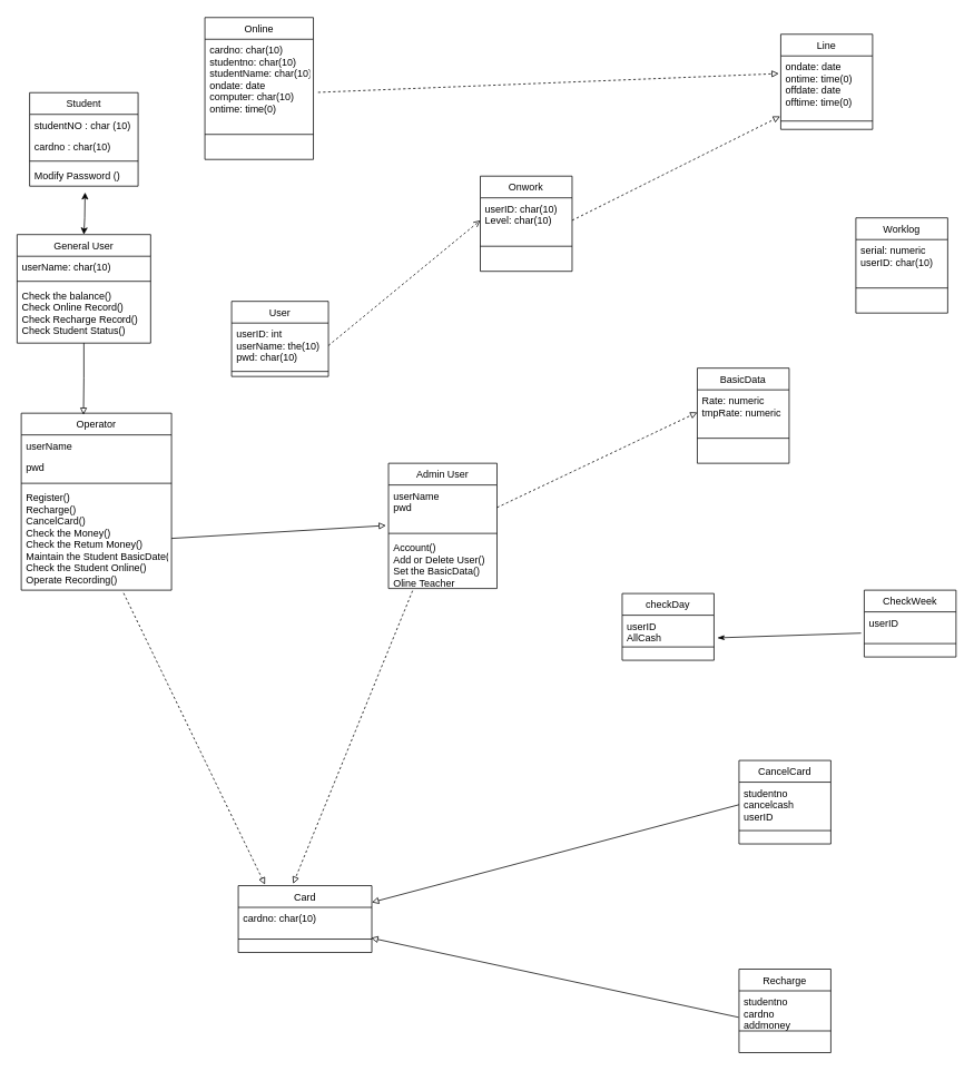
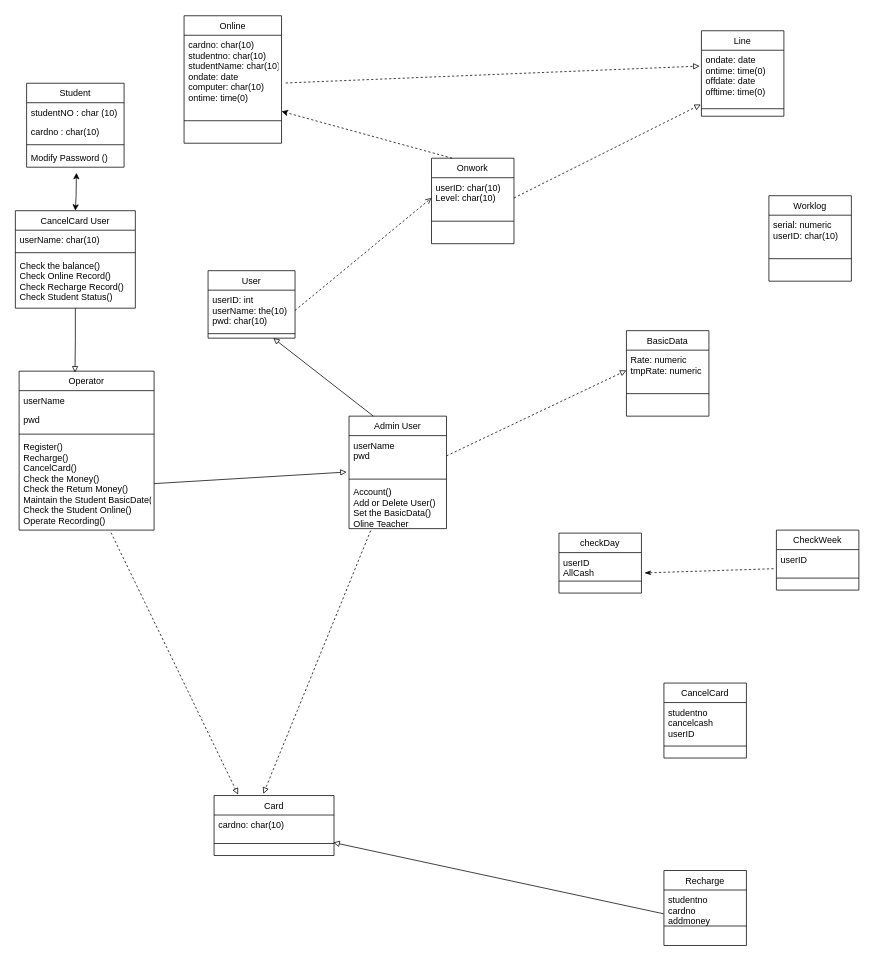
  <mxCell id="0" />
  <mxCell id="1" parent="0" />
  <mxCell id="2" value="Student" style="swimlane;fontStyle=0;align=center;verticalAlign=top;childLayout=stackLayout;horizontal=1;startSize=26;horizontalStack=0;resizeParent=1;resizeLast=0;collapsible=1;marginBottom=0;rounded=0;shadow=0;strokeWidth=1;" parent="1" vertex="1"><mxGeometry x="35" y="110" width="130" height="112" as="geometry"><mxRectangle x="130" y="380" width="160" height="26" as="alternateBounds" /></mxGeometry></mxCell>
  <mxCell id="3" value="studentNO : char (10)" style="text;align=left;verticalAlign=top;spacingLeft=4;spacingRight=4;overflow=hidden;rotatable=0;points=[[0,0.5],[1,0.5]];portConstraint=eastwest;" parent="2" vertex="1"><mxGeometry y="26" width="130" height="26" as="geometry" /></mxCell>
  <mxCell id="4" value="cardno : char(10)" style="text;align=left;verticalAlign=top;spacingLeft=4;spacingRight=4;overflow=hidden;rotatable=0;points=[[0,0.5],[1,0.5]];portConstraint=eastwest;rounded=0;shadow=0;html=0;" parent="2" vertex="1"><mxGeometry y="52" width="130" height="26" as="geometry" /></mxCell>
  <mxCell id="5" value="" style="line;html=1;strokeWidth=1;align=left;verticalAlign=middle;spacingTop=-1;spacingLeft=3;spacingRight=3;rotatable=0;labelPosition=right;points=[];portConstraint=eastwest;" parent="2" vertex="1"><mxGeometry y="78" width="130" height="8" as="geometry" /></mxCell>
  <mxCell id="6" value="Modify Password ()" style="text;align=left;verticalAlign=top;spacingLeft=4;spacingRight=4;overflow=hidden;rotatable=0;points=[[0,0.5],[1,0.5]];portConstraint=eastwest;" parent="2" vertex="1"><mxGeometry y="86" width="130" height="26" as="geometry" /></mxCell>
- <mxCell id="7" value="General User" style="swimlane;fontStyle=0;align=center;verticalAlign=top;childLayout=stackLayout;horizontal=1;startSize=26;horizontalStack=0;resizeParent=1;resizeLast=0;collapsible=1;marginBottom=0;rounded=0;shadow=0;strokeWidth=1;" parent="1" vertex="1"><mxGeometry x="20" y="280" width="160" height="130" as="geometry"><mxRectangle x="130" y="380" width="160" height="26" as="alternateBounds" /></mxGeometry></mxCell>
+ <mxCell id="7" value="CancelCard User" style="swimlane;fontStyle=0;align=center;verticalAlign=top;childLayout=stackLayout;horizontal=1;startSize=26;horizontalStack=0;resizeParent=1;resizeLast=0;collapsible=1;marginBottom=0;rounded=0;shadow=0;strokeWidth=1;" parent="1" vertex="1"><mxGeometry x="20" y="280" width="160" height="130" as="geometry"><mxRectangle x="130" y="380" width="160" height="26" as="alternateBounds" /></mxGeometry></mxCell>
  <mxCell id="8" value="userName: char(10)" style="text;align=left;verticalAlign=top;spacingLeft=4;spacingRight=4;overflow=hidden;rotatable=0;points=[[0,0.5],[1,0.5]];portConstraint=eastwest;rounded=0;shadow=0;html=0;" parent="7" vertex="1"><mxGeometry y="26" width="160" height="26" as="geometry" /></mxCell>
  <mxCell id="9" value="" style="line;html=1;strokeWidth=1;align=left;verticalAlign=middle;spacingTop=-1;spacingLeft=3;spacingRight=3;rotatable=0;labelPosition=right;points=[];portConstraint=eastwest;" parent="7" vertex="1"><mxGeometry y="52" width="160" height="8" as="geometry" /></mxCell>
  <mxCell id="10" value="Check the balance()&#10;Check Online Record()&#10;Check Recharge Record()&#10;Check Student Status()&#10;" style="text;align=left;verticalAlign=top;spacingLeft=4;spacingRight=4;overflow=hidden;rotatable=0;points=[[0,0.5],[1,0.5]];portConstraint=eastwest;" parent="7" vertex="1"><mxGeometry y="60" width="160" height="70" as="geometry" /></mxCell>
  <mxCell id="11" value="Operator" style="swimlane;fontStyle=0;align=center;verticalAlign=top;childLayout=stackLayout;horizontal=1;startSize=26;horizontalStack=0;resizeParent=1;resizeLast=0;collapsible=1;marginBottom=0;rounded=0;shadow=0;strokeWidth=1;" vertex="1" parent="1"><mxGeometry x="25" y="494" width="180" height="212" as="geometry"><mxRectangle x="130" y="380" width="160" height="26" as="alternateBounds" /></mxGeometry></mxCell>
  <mxCell id="12" value="userName" style="text;align=left;verticalAlign=top;spacingLeft=4;spacingRight=4;overflow=hidden;rotatable=0;points=[[0,0.5],[1,0.5]];portConstraint=eastwest;" vertex="1" parent="11"><mxGeometry y="26" width="180" height="26" as="geometry" /></mxCell>
  <mxCell id="13" value="pwd" style="text;align=left;verticalAlign=top;spacingLeft=4;spacingRight=4;overflow=hidden;rotatable=0;points=[[0,0.5],[1,0.5]];portConstraint=eastwest;rounded=0;shadow=0;html=0;" vertex="1" parent="11"><mxGeometry y="52" width="180" height="28" as="geometry" /></mxCell>
  <mxCell id="14" value="" style="line;html=1;strokeWidth=1;align=left;verticalAlign=middle;spacingTop=-1;spacingLeft=3;spacingRight=3;rotatable=0;labelPosition=right;points=[];portConstraint=eastwest;" vertex="1" parent="11"><mxGeometry y="80" width="180" height="8" as="geometry" /></mxCell>
  <mxCell id="15" value="Register()&#10;Recharge()&#10;CancelCard()&#10;Check the Money()&#10;Check the Retum Money()&#10;Maintain the Student BasicDate()&#10;Check the Student Online()&#10;Operate Recording()" style="text;align=left;verticalAlign=top;spacingLeft=4;spacingRight=4;overflow=hidden;rotatable=0;points=[[0,0.5],[1,0.5]];portConstraint=eastwest;" vertex="1" parent="11"><mxGeometry y="88" width="180" height="124" as="geometry" /></mxCell>
  <mxCell id="16" value="Online" style="swimlane;fontStyle=0;align=center;verticalAlign=top;childLayout=stackLayout;horizontal=1;startSize=26;horizontalStack=0;resizeParent=1;resizeLast=0;collapsible=1;marginBottom=0;rounded=0;shadow=0;strokeWidth=1;" vertex="1" parent="1"><mxGeometry x="245" y="20" width="130" height="170" as="geometry"><mxRectangle x="130" y="380" width="160" height="26" as="alternateBounds" /></mxGeometry></mxCell>
  <mxCell id="17" value="cardno: char(10)&#10;studentno: char(10)&#10;studentName: char(10)&#10;ondate: date&#10;computer: char(10)&#10;ontime: time(0)&#10;" style="text;align=left;verticalAlign=top;spacingLeft=4;spacingRight=4;overflow=hidden;rotatable=0;points=[[0,0.5],[1,0.5]];portConstraint=eastwest;rounded=0;shadow=0;html=0;" vertex="1" parent="16"><mxGeometry y="26" width="130" height="94" as="geometry" /></mxCell>
  <mxCell id="18" value="" style="line;html=1;strokeWidth=1;align=left;verticalAlign=middle;spacingTop=-1;spacingLeft=3;spacingRight=3;rotatable=0;labelPosition=right;points=[];portConstraint=eastwest;" vertex="1" parent="16"><mxGeometry y="120" width="130" height="40" as="geometry" /></mxCell>
  <mxCell id="19" value="User" style="swimlane;fontStyle=0;align=center;verticalAlign=top;childLayout=stackLayout;horizontal=1;startSize=26;horizontalStack=0;resizeParent=1;resizeLast=0;collapsible=1;marginBottom=0;rounded=0;shadow=0;strokeWidth=1;" vertex="1" parent="1"><mxGeometry x="277" y="360" width="116" height="90" as="geometry"><mxRectangle x="130" y="380" width="160" height="26" as="alternateBounds" /></mxGeometry></mxCell>
  <mxCell id="20" value="userID: int&#10;userName: the(10)&#10;pwd: char(10)&#10;" style="text;align=left;verticalAlign=top;spacingLeft=4;spacingRight=4;overflow=hidden;rotatable=0;points=[[0,0.5],[1,0.5]];portConstraint=eastwest;rounded=0;shadow=0;html=0;" vertex="1" parent="19"><mxGeometry y="26" width="116" height="54" as="geometry" /></mxCell>
  <mxCell id="21" value="" style="line;html=1;strokeWidth=1;align=left;verticalAlign=middle;spacingTop=-1;spacingLeft=3;spacingRight=3;rotatable=0;labelPosition=right;points=[];portConstraint=eastwest;" vertex="1" parent="19"><mxGeometry y="80" width="116" height="8" as="geometry" /></mxCell>
  <mxCell id="22" value="Onwork" style="swimlane;fontStyle=0;align=center;verticalAlign=top;childLayout=stackLayout;horizontal=1;startSize=26;horizontalStack=0;resizeParent=1;resizeLast=0;collapsible=1;marginBottom=0;rounded=0;shadow=0;strokeWidth=1;" vertex="1" parent="1"><mxGeometry x="575" y="210" width="110" height="114" as="geometry"><mxRectangle x="130" y="380" width="160" height="26" as="alternateBounds" /></mxGeometry></mxCell>
  <mxCell id="23" value="userID: char(10)&#10;Level: char(10)&#10;" style="text;align=left;verticalAlign=top;spacingLeft=4;spacingRight=4;overflow=hidden;rotatable=0;points=[[0,0.5],[1,0.5]];portConstraint=eastwest;rounded=0;shadow=0;html=0;" vertex="1" parent="22"><mxGeometry y="26" width="110" height="54" as="geometry" /></mxCell>
  <mxCell id="24" value="" style="line;html=1;strokeWidth=1;align=left;verticalAlign=middle;spacingTop=-1;spacingLeft=3;spacingRight=3;rotatable=0;labelPosition=right;points=[];portConstraint=eastwest;" vertex="1" parent="22"><mxGeometry y="80" width="110" height="8" as="geometry" /></mxCell>
  <mxCell id="25" value="Admin User" style="swimlane;fontStyle=0;align=center;verticalAlign=top;childLayout=stackLayout;horizontal=1;startSize=26;horizontalStack=0;resizeParent=1;resizeLast=0;collapsible=1;marginBottom=0;rounded=0;shadow=0;strokeWidth=1;" vertex="1" parent="1"><mxGeometry x="465" y="554" width="130" height="150" as="geometry"><mxRectangle x="130" y="380" width="160" height="26" as="alternateBounds" /></mxGeometry></mxCell>
  <mxCell id="26" value="userName&#10;pwd&#10;" style="text;align=left;verticalAlign=top;spacingLeft=4;spacingRight=4;overflow=hidden;rotatable=0;points=[[0,0.5],[1,0.5]];portConstraint=eastwest;rounded=0;shadow=0;html=0;" vertex="1" parent="25"><mxGeometry y="26" width="130" height="54" as="geometry" /></mxCell>
  <mxCell id="27" value="" style="line;html=1;strokeWidth=1;align=left;verticalAlign=middle;spacingTop=-1;spacingLeft=3;spacingRight=3;rotatable=0;labelPosition=right;points=[];portConstraint=eastwest;" vertex="1" parent="25"><mxGeometry y="80" width="130" height="8" as="geometry" /></mxCell>
  <mxCell id="28" value="Account()&#10;Add or Delete User()&#10;Set the BasicData()&#10;Oline Teacher&#10;" style="text;align=left;verticalAlign=top;spacingLeft=4;spacingRight=4;overflow=hidden;rotatable=0;points=[[0,0.5],[1,0.5]];portConstraint=eastwest;rounded=0;shadow=0;html=0;" vertex="1" parent="25"><mxGeometry y="88" width="130" height="62" as="geometry" /></mxCell>
  <mxCell id="29" value="Card" style="swimlane;fontStyle=0;align=center;verticalAlign=top;childLayout=stackLayout;horizontal=1;startSize=26;horizontalStack=0;resizeParent=1;resizeLast=0;collapsible=1;marginBottom=0;rounded=0;shadow=0;strokeWidth=1;" vertex="1" parent="1"><mxGeometry x="285" y="1060" width="160" height="80" as="geometry"><mxRectangle x="130" y="380" width="160" height="26" as="alternateBounds" /></mxGeometry></mxCell>
  <mxCell id="30" value="cardno: char(10)" style="text;align=left;verticalAlign=top;spacingLeft=4;spacingRight=4;overflow=hidden;rotatable=0;points=[[0,0.5],[1,0.5]];portConstraint=eastwest;rounded=0;shadow=0;html=0;" vertex="1" parent="29"><mxGeometry y="26" width="160" height="34" as="geometry" /></mxCell>
  <mxCell id="31" value="" style="line;html=1;strokeWidth=1;align=left;verticalAlign=middle;spacingTop=-1;spacingLeft=3;spacingRight=3;rotatable=0;labelPosition=right;points=[];portConstraint=eastwest;" vertex="1" parent="29"><mxGeometry y="60" width="160" height="8" as="geometry" /></mxCell>
  <mxCell id="32" value="Line" style="swimlane;fontStyle=0;align=center;verticalAlign=top;childLayout=stackLayout;horizontal=1;startSize=26;horizontalStack=0;resizeParent=1;resizeLast=0;collapsible=1;marginBottom=0;rounded=0;shadow=0;strokeWidth=1;" vertex="1" parent="1"><mxGeometry x="935" y="40" width="110" height="114" as="geometry"><mxRectangle x="130" y="380" width="160" height="26" as="alternateBounds" /></mxGeometry></mxCell>
  <mxCell id="33" value="ondate: date&#10;ontime: time(0)&#10;offdate: date&#10;offtime: time(0)" style="text;align=left;verticalAlign=top;spacingLeft=4;spacingRight=4;overflow=hidden;rotatable=0;points=[[0,0.5],[1,0.5]];portConstraint=eastwest;rounded=0;shadow=0;html=0;" vertex="1" parent="32"><mxGeometry y="26" width="110" height="74" as="geometry" /></mxCell>
  <mxCell id="34" value="" style="line;html=1;strokeWidth=1;align=left;verticalAlign=middle;spacingTop=-1;spacingLeft=3;spacingRight=3;rotatable=0;labelPosition=right;points=[];portConstraint=eastwest;" vertex="1" parent="32"><mxGeometry y="100" width="110" height="8" as="geometry" /></mxCell>
  <mxCell id="35" value="Worklog" style="swimlane;fontStyle=0;align=center;verticalAlign=top;childLayout=stackLayout;horizontal=1;startSize=26;horizontalStack=0;resizeParent=1;resizeLast=0;collapsible=1;marginBottom=0;rounded=0;shadow=0;strokeWidth=1;" vertex="1" parent="1"><mxGeometry x="1025" y="260" width="110" height="114" as="geometry"><mxRectangle x="130" y="380" width="160" height="26" as="alternateBounds" /></mxGeometry></mxCell>
  <mxCell id="36" value="serial: numeric&#10;userID: char(10)" style="text;align=left;verticalAlign=top;spacingLeft=4;spacingRight=4;overflow=hidden;rotatable=0;points=[[0,0.5],[1,0.5]];portConstraint=eastwest;rounded=0;shadow=0;html=0;" vertex="1" parent="35"><mxGeometry y="26" width="110" height="54" as="geometry" /></mxCell>
  <mxCell id="37" value="" style="line;html=1;strokeWidth=1;align=left;verticalAlign=middle;spacingTop=-1;spacingLeft=3;spacingRight=3;rotatable=0;labelPosition=right;points=[];portConstraint=eastwest;" vertex="1" parent="35"><mxGeometry y="80" width="110" height="8" as="geometry" /></mxCell>
  <mxCell id="38" value="BasicData" style="swimlane;fontStyle=0;align=center;verticalAlign=top;childLayout=stackLayout;horizontal=1;startSize=26;horizontalStack=0;resizeParent=1;resizeLast=0;collapsible=1;marginBottom=0;rounded=0;shadow=0;strokeWidth=1;" vertex="1" parent="1"><mxGeometry x="835" y="440" width="110" height="114" as="geometry"><mxRectangle x="130" y="380" width="160" height="26" as="alternateBounds" /></mxGeometry></mxCell>
  <mxCell id="39" value="Rate: numeric&#10;tmpRate: numeric" style="text;align=left;verticalAlign=top;spacingLeft=4;spacingRight=4;overflow=hidden;rotatable=0;points=[[0,0.5],[1,0.5]];portConstraint=eastwest;rounded=0;shadow=0;html=0;" vertex="1" parent="38"><mxGeometry y="26" width="110" height="54" as="geometry" /></mxCell>
  <mxCell id="40" value="" style="line;html=1;strokeWidth=1;align=left;verticalAlign=middle;spacingTop=-1;spacingLeft=3;spacingRight=3;rotatable=0;labelPosition=right;points=[];portConstraint=eastwest;" vertex="1" parent="38"><mxGeometry y="80" width="110" height="8" as="geometry" /></mxCell>
  <mxCell id="41" value="CheckWeek" style="swimlane;fontStyle=0;align=center;verticalAlign=top;childLayout=stackLayout;horizontal=1;startSize=26;horizontalStack=0;resizeParent=1;resizeLast=0;collapsible=1;marginBottom=0;rounded=0;shadow=0;strokeWidth=1;" vertex="1" parent="1"><mxGeometry x="1035" y="706" width="110" height="80" as="geometry"><mxRectangle x="130" y="380" width="160" height="26" as="alternateBounds" /></mxGeometry></mxCell>
  <mxCell id="42" value="userID" style="text;align=left;verticalAlign=top;spacingLeft=4;spacingRight=4;overflow=hidden;rotatable=0;points=[[0,0.5],[1,0.5]];portConstraint=eastwest;rounded=0;shadow=0;html=0;" vertex="1" parent="41"><mxGeometry y="26" width="110" height="34" as="geometry" /></mxCell>
  <mxCell id="43" value="" style="line;html=1;strokeWidth=1;align=left;verticalAlign=middle;spacingTop=-1;spacingLeft=3;spacingRight=3;rotatable=0;labelPosition=right;points=[];portConstraint=eastwest;" vertex="1" parent="41"><mxGeometry y="60" width="110" height="8" as="geometry" /></mxCell>
  <mxCell id="44" value="checkDay" style="swimlane;fontStyle=0;align=center;verticalAlign=top;childLayout=stackLayout;horizontal=1;startSize=26;horizontalStack=0;resizeParent=1;resizeLast=0;collapsible=1;marginBottom=0;rounded=0;shadow=0;strokeWidth=1;" vertex="1" parent="1"><mxGeometry x="745" y="710" width="110" height="80" as="geometry"><mxRectangle x="130" y="380" width="160" height="26" as="alternateBounds" /></mxGeometry></mxCell>
  <mxCell id="45" value="userID&#10;AllCash" style="text;align=left;verticalAlign=top;spacingLeft=4;spacingRight=4;overflow=hidden;rotatable=0;points=[[0,0.5],[1,0.5]];portConstraint=eastwest;rounded=0;shadow=0;html=0;" vertex="1" parent="44"><mxGeometry y="26" width="110" height="34" as="geometry" /></mxCell>
  <mxCell id="46" value="" style="line;html=1;strokeWidth=1;align=left;verticalAlign=middle;spacingTop=-1;spacingLeft=3;spacingRight=3;rotatable=0;labelPosition=right;points=[];portConstraint=eastwest;" vertex="1" parent="44"><mxGeometry y="60" width="110" height="8" as="geometry" /></mxCell>
  <mxCell id="47" value="CancelCard" style="swimlane;fontStyle=0;align=center;verticalAlign=top;childLayout=stackLayout;horizontal=1;startSize=26;horizontalStack=0;resizeParent=1;resizeLast=0;collapsible=1;marginBottom=0;rounded=0;shadow=0;strokeWidth=1;" vertex="1" parent="1"><mxGeometry x="885" y="910" width="110" height="100" as="geometry"><mxRectangle x="130" y="380" width="160" height="26" as="alternateBounds" /></mxGeometry></mxCell>
  <mxCell id="48" value="studentno&#10;cancelcash&#10;userID" style="text;align=left;verticalAlign=top;spacingLeft=4;spacingRight=4;overflow=hidden;rotatable=0;points=[[0,0.5],[1,0.5]];portConstraint=eastwest;rounded=0;shadow=0;html=0;" vertex="1" parent="47"><mxGeometry y="26" width="110" height="54" as="geometry" /></mxCell>
  <mxCell id="49" value="" style="line;html=1;strokeWidth=1;align=left;verticalAlign=middle;spacingTop=-1;spacingLeft=3;spacingRight=3;rotatable=0;labelPosition=right;points=[];portConstraint=eastwest;" vertex="1" parent="47"><mxGeometry y="80" width="110" height="8" as="geometry" /></mxCell>
  <mxCell id="50" value="Recharge" style="swimlane;fontStyle=0;align=center;verticalAlign=top;childLayout=stackLayout;horizontal=1;startSize=26;horizontalStack=0;resizeParent=1;resizeLast=0;collapsible=1;marginBottom=0;rounded=0;shadow=0;strokeWidth=1;" vertex="1" parent="1"><mxGeometry x="885" y="1160" width="110" height="100" as="geometry"><mxRectangle x="130" y="380" width="160" height="26" as="alternateBounds" /></mxGeometry></mxCell>
  <mxCell id="51" value="studentno&#10;cardno&#10;addmoney" style="text;align=left;verticalAlign=top;spacingLeft=4;spacingRight=4;overflow=hidden;rotatable=0;points=[[0,0.5],[1,0.5]];portConstraint=eastwest;rounded=0;shadow=0;html=0;" vertex="1" parent="50"><mxGeometry y="26" width="110" height="44" as="geometry" /></mxCell>
  <mxCell id="52" value="" style="line;html=1;strokeWidth=1;align=left;verticalAlign=middle;spacingTop=-1;spacingLeft=3;spacingRight=3;rotatable=0;labelPosition=right;points=[];portConstraint=eastwest;" vertex="1" parent="50"><mxGeometry y="70" width="110" height="8" as="geometry" /></mxCell>
  <mxCell id="53" value="" style="endArrow=classic;startArrow=classic;html=1;rounded=0;entryX=0.511;entryY=1.287;entryDx=0;entryDy=0;entryPerimeter=0;exitX=0.5;exitY=0;exitDx=0;exitDy=0;" edge="1" parent="1" source="7" target="6"><mxGeometry width="50" height="50" relative="1" as="geometry"><mxPoint x="285" y="370" as="sourcePoint" /><mxPoint x="335" y="320" as="targetPoint" /><Array as="points"><mxPoint x="101" y="260" /></Array></mxGeometry></mxCell>
  <mxCell id="54" style="edgeStyle=orthogonalEdgeStyle;rounded=0;orthogonalLoop=1;jettySize=auto;html=1;entryX=0.414;entryY=0.009;entryDx=0;entryDy=0;entryPerimeter=0;endArrow=block;endFill=0;" edge="1" parent="1" source="7" target="11"><mxGeometry relative="1" as="geometry" /></mxCell>
  <mxCell id="55" value="" style="endArrow=block;html=1;rounded=0;exitX=1;exitY=0.5;exitDx=0;exitDy=0;entryX=-0.024;entryY=0.899;entryDx=0;entryDy=0;entryPerimeter=0;endFill=0;" edge="1" parent="1" source="15" target="26"><mxGeometry width="50" height="50" relative="1" as="geometry"><mxPoint x="285" y="370" as="sourcePoint" /><mxPoint x="335" y="320" as="targetPoint" /></mxGeometry></mxCell>
- <mxCell id="57" value="" style="endArrow=block;html=1;rounded=0;exitX=0;exitY=0.5;exitDx=0;exitDy=0;entryX=1;entryY=0.25;entryDx=0;entryDy=0;endFill=0;" edge="1" parent="1" source="48" target="29"><mxGeometry width="50" height="50" relative="1" as="geometry"><mxPoint x="645" y="960" as="sourcePoint" /><mxPoint x="695" y="910" as="targetPoint" /></mxGeometry></mxCell>
+ <mxCell id="56" value="" style="endArrow=block;html=1;rounded=0;exitX=0.25;exitY=0;exitDx=0;exitDy=0;entryX=0.75;entryY=1;entryDx=0;entryDy=0;endFill=0;" edge="1" parent="1" source="25" target="19"><mxGeometry width="50" height="50" relative="1" as="geometry"><mxPoint x="285" y="600" as="sourcePoint" /><mxPoint x="335" y="550" as="targetPoint" /></mxGeometry></mxCell>
  <mxCell id="58" value="" style="endArrow=block;html=1;rounded=0;exitX=-0.005;exitY=0.721;exitDx=0;exitDy=0;exitPerimeter=0;entryX=0.994;entryY=1.078;entryDx=0;entryDy=0;entryPerimeter=0;endFill=0;" edge="1" parent="1" source="51" target="30"><mxGeometry width="50" height="50" relative="1" as="geometry"><mxPoint x="645" y="960" as="sourcePoint" /><mxPoint x="695" y="910" as="targetPoint" /></mxGeometry></mxCell>
+ <mxCell id="59" value="" style="endArrow=classic;html=1;rounded=0;exitX=0.25;exitY=0;exitDx=0;exitDy=0;entryX=1;entryY=0.75;entryDx=0;entryDy=0;dashed=1;" edge="1" parent="1" source="22" target="16"><mxGeometry width="50" height="50" relative="1" as="geometry"><mxPoint x="645" y="480" as="sourcePoint" /><mxPoint x="695" y="430" as="targetPoint" /></mxGeometry></mxCell>
  <mxCell id="60" value="" style="endArrow=block;html=1;rounded=0;exitX=0.222;exitY=1.043;exitDx=0;exitDy=0;exitPerimeter=0;entryX=0.411;entryY=-0.029;entryDx=0;entryDy=0;entryPerimeter=0;dashed=1;endFill=0;" edge="1" parent="1" source="28" target="29"><mxGeometry width="50" height="50" relative="1" as="geometry"><mxPoint x="645" y="480" as="sourcePoint" /><mxPoint x="515" y="880" as="targetPoint" /></mxGeometry></mxCell>
  <mxCell id="61" value="" style="endArrow=block;html=1;rounded=0;exitX=0.681;exitY=1.028;exitDx=0;exitDy=0;exitPerimeter=0;entryX=0.2;entryY=-0.017;entryDx=0;entryDy=0;entryPerimeter=0;dashed=1;endFill=0;" edge="1" parent="1" source="15" target="29"><mxGeometry width="50" height="50" relative="1" as="geometry"><mxPoint x="645" y="960" as="sourcePoint" /><mxPoint x="695" y="910" as="targetPoint" /></mxGeometry></mxCell>
- <mxCell id="62" value="" style="endArrow=classicThin;html=1;rounded=0;entryX=1.037;entryY=0.798;entryDx=0;entryDy=0;entryPerimeter=0;exitX=-0.034;exitY=0.749;exitDx=0;exitDy=0;exitPerimeter=0;dashed=0;endFill=1;" edge="1" parent="1" source="42" target="45"><mxGeometry width="50" height="50" relative="1" as="geometry"><mxPoint x="865" y="960" as="sourcePoint" /><mxPoint x="915" y="910" as="targetPoint" /></mxGeometry></mxCell>
+ <mxCell id="62" value="" style="endArrow=classicThin;html=1;rounded=0;entryX=1.037;entryY=0.798;entryDx=0;entryDy=0;entryPerimeter=0;exitX=-0.034;exitY=0.749;exitDx=0;exitDy=0;exitPerimeter=0;dashed=1;endFill=1;" edge="1" parent="1" source="42" target="45"><mxGeometry width="50" height="50" relative="1" as="geometry"><mxPoint x="865" y="960" as="sourcePoint" /><mxPoint x="915" y="910" as="targetPoint" /></mxGeometry></mxCell>
  <mxCell id="63" value="" style="endArrow=block;html=1;rounded=0;exitX=1;exitY=0.5;exitDx=0;exitDy=0;entryX=0;entryY=0.5;entryDx=0;entryDy=0;dashed=1;endFill=0;" edge="1" parent="1" source="26" target="39"><mxGeometry width="50" height="50" relative="1" as="geometry"><mxPoint x="645" y="440" as="sourcePoint" /><mxPoint x="695" y="390" as="targetPoint" /></mxGeometry></mxCell>
  <mxCell id="64" value="" style="endArrow=open;html=1;rounded=0;exitX=1;exitY=0.5;exitDx=0;exitDy=0;entryX=0;entryY=0.5;entryDx=0;entryDy=0;dashed=1;endFill=0;" edge="1" parent="1" source="20" target="23"><mxGeometry width="50" height="50" relative="1" as="geometry"><mxPoint x="645" y="440" as="sourcePoint" /><mxPoint x="695" y="390" as="targetPoint" /></mxGeometry></mxCell>
  <mxCell id="65" value="" style="endArrow=block;html=1;rounded=0;exitX=1.043;exitY=0.677;exitDx=0;exitDy=0;exitPerimeter=0;entryX=-0.022;entryY=0.286;entryDx=0;entryDy=0;entryPerimeter=0;endFill=0;dashed=1;" edge="1" parent="1" source="17" target="33"><mxGeometry width="50" height="50" relative="1" as="geometry"><mxPoint x="645" y="440" as="sourcePoint" /><mxPoint x="695" y="390" as="targetPoint" /></mxGeometry></mxCell>
  <mxCell id="66" value="" style="endArrow=block;html=1;rounded=0;exitX=1;exitY=0.5;exitDx=0;exitDy=0;entryX=-0.007;entryY=0.978;entryDx=0;entryDy=0;entryPerimeter=0;dashed=1;endFill=0;" edge="1" parent="1" source="23" target="33"><mxGeometry width="50" height="50" relative="1" as="geometry"><mxPoint x="645" y="440" as="sourcePoint" /><mxPoint x="695" y="390" as="targetPoint" /></mxGeometry></mxCell>
